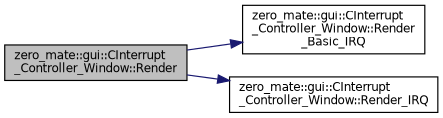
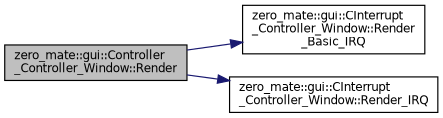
  digraph {
    rankdir=LR
    node [color=black fontname=Helvetica fontsize=10 shape=record]
    edge [color=midnightblue fontname=Helvetica fontsize=10 labelfontname=Helvetica labelfontsize=10 style=solid]
-   n1 [fillcolor=grey75 fontcolor=black height=0.2 label="zero_mate::gui::CInterrupt\l_Controller_Window::Render" style=filled width=0.4]
+   n1 [fillcolor=grey75 fontcolor=black height=0.2 label="zero_mate::gui::Controller\l_Controller_Window::Render" style=filled width=0.4]
    n2 [height=0.2 label="zero_mate::gui::CInterrupt\l_Controller_Window::Render\l_Basic_IRQ" width=0.4]
    n3 [height=0.2 label="zero_mate::gui::CInterrupt\l_Controller_Window::Render_IRQ" width=0.4]
    n1 -> n2
    n1 -> n3
  }
